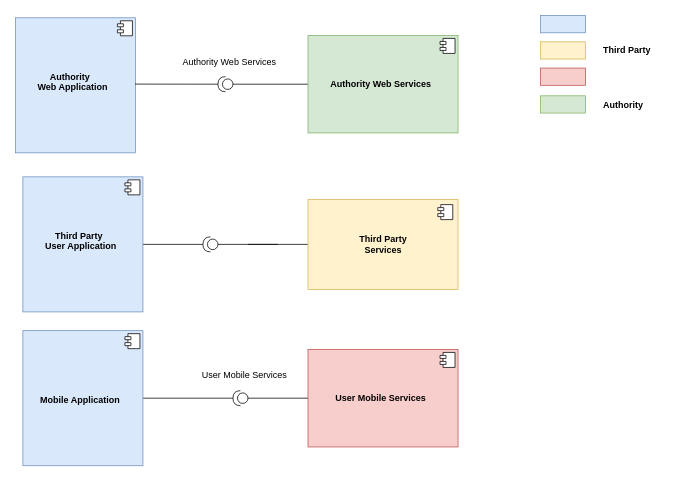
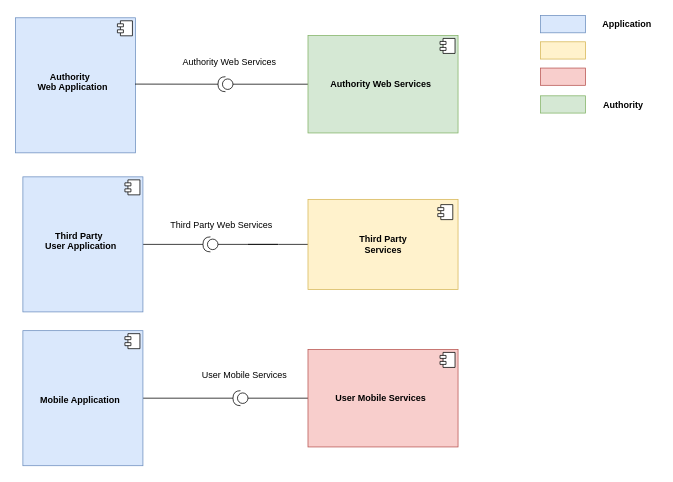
  <mxCell id="0" />
  <mxCell id="1" parent="0" />
  <mxCell id="2" value="&lt;br&gt;&lt;br&gt;&lt;br&gt;&lt;br&gt;&lt;b&gt;&lt;br&gt;&lt;/b&gt;&lt;b&gt;&amp;nbsp; &amp;nbsp; &amp;nbsp; &amp;nbsp; &amp;nbsp; &amp;nbsp; &amp;nbsp; Authority&lt;br&gt;&amp;nbsp; &amp;nbsp; &amp;nbsp; &amp;nbsp; &amp;nbsp;Web Application&lt;/b&gt;" style="align=left;overflow=fill;html=1;fillColor=#dae8fc;strokeColor=#6c8ebf;" parent="1" vertex="1"><mxGeometry x="20" y="23" width="160" height="180" as="geometry" /></mxCell>
  <mxCell id="3" value="" style="shape=component;jettyWidth=8;jettyHeight=4;" parent="2" vertex="1"><mxGeometry x="1" width="20" height="20" relative="1" as="geometry"><mxPoint x="-24" y="4" as="offset" /></mxGeometry></mxCell>
  <mxCell id="4" style="edgeStyle=orthogonalEdgeStyle;rounded=0;orthogonalLoop=1;jettySize=auto;html=1;endArrow=none;endFill=0;" parent="1" source="5" target="8" edge="1"><mxGeometry relative="1" as="geometry"><mxPoint x="320" y="530" as="targetPoint" /></mxGeometry></mxCell>
  <mxCell id="5" value="&lt;br&gt;&lt;br&gt;&lt;br&gt;&lt;br&gt;&lt;b&gt;&lt;br&gt;&lt;br&gt;&amp;nbsp; &amp;nbsp; &amp;nbsp; &amp;nbsp;Mobile Application&lt;br&gt;&lt;/b&gt;" style="align=left;overflow=fill;html=1;fillColor=#dae8fc;strokeColor=#6c8ebf;" parent="1" vertex="1"><mxGeometry x="30" y="440" width="160" height="180" as="geometry" /></mxCell>
  <mxCell id="6" value="" style="shape=component;jettyWidth=8;jettyHeight=4;" parent="5" vertex="1"><mxGeometry x="1" width="20" height="20" relative="1" as="geometry"><mxPoint x="-24" y="4" as="offset" /></mxGeometry></mxCell>
  <mxCell id="7" value="" style="edgeStyle=orthogonalEdgeStyle;rounded=0;orthogonalLoop=1;jettySize=auto;html=1;endArrow=none;endFill=0;" parent="1" source="8" edge="1"><mxGeometry relative="1" as="geometry"><mxPoint x="410" y="530" as="targetPoint" /></mxGeometry></mxCell>
  <mxCell id="8" value="" style="shape=providedRequiredInterface;html=1;verticalLabelPosition=bottom;rotation=180;" parent="1" vertex="1"><mxGeometry x="310" y="520" width="20" height="20" as="geometry" /></mxCell>
  <mxCell id="9" value="User Mobile Services" style="text;html=1;align=center;verticalAlign=middle;resizable=0;points=[];;autosize=1;" parent="1" vertex="1"><mxGeometry x="260" y="490" width="130" height="20" as="geometry" /></mxCell>
  <mxCell id="10" value="" style="shape=providedRequiredInterface;html=1;verticalLabelPosition=bottom;rotation=180;" parent="1" vertex="1"><mxGeometry x="290" y="101.5" width="20" height="20" as="geometry" /></mxCell>
  <mxCell id="11" value="Authority Web Services" style="text;html=1;align=center;verticalAlign=middle;resizable=0;points=[];;autosize=1;" parent="1" vertex="1"><mxGeometry x="235" y="71.5" width="140" height="20" as="geometry" /></mxCell>
  <mxCell id="12" value="" style="edgeStyle=orthogonalEdgeStyle;rounded=0;orthogonalLoop=1;jettySize=auto;html=1;endArrow=none;endFill=0;entryX=0;entryY=0.5;entryDx=0;entryDy=0;entryPerimeter=0;" parent="1" source="13" target="10" edge="1"><mxGeometry relative="1" as="geometry"><mxPoint x="350" y="113" as="targetPoint" /></mxGeometry></mxCell>
  <mxCell id="13" value="&lt;br&gt;&lt;br&gt;&lt;br&gt;&lt;br&gt;&lt;b&gt;&amp;nbsp; &amp;nbsp; &amp;nbsp; &amp;nbsp; &amp;nbsp;Authority Web Services&lt;br&gt;&lt;/b&gt;" style="align=left;overflow=fill;html=1;fillColor=#d5e8d4;strokeColor=#82b366;" parent="1" vertex="1"><mxGeometry x="410" y="46.5" width="200" height="130" as="geometry" /></mxCell>
  <mxCell id="14" value="" style="shape=component;jettyWidth=8;jettyHeight=4;" parent="13" vertex="1"><mxGeometry x="1" width="20" height="20" relative="1" as="geometry"><mxPoint x="-24" y="4" as="offset" /></mxGeometry></mxCell>
  <mxCell id="15" value="&lt;b&gt;&lt;br&gt;&lt;br&gt;&lt;br&gt;&lt;br&gt;&amp;nbsp; &amp;nbsp; &amp;nbsp; &amp;nbsp; &amp;nbsp; &amp;nbsp;User Mobile Services&lt;br&gt;&lt;/b&gt;" style="align=left;overflow=fill;html=1;fillColor=#f8cecc;strokeColor=#b85450;" parent="1" vertex="1"><mxGeometry x="410" y="465" width="200" height="130" as="geometry" /></mxCell>
  <mxCell id="16" value="" style="shape=component;jettyWidth=8;jettyHeight=4;" parent="15" vertex="1"><mxGeometry x="1" width="20" height="20" relative="1" as="geometry"><mxPoint x="-24" y="4" as="offset" /></mxGeometry></mxCell>
  <mxCell id="17" value="" style="rounded=0;whiteSpace=wrap;html=1;fillColor=#dae8fc;strokeColor=#6c8ebf;" parent="1" vertex="1"><mxGeometry x="720" y="20" width="60" height="23" as="geometry" /></mxCell>
  <mxCell id="18" value="" style="rounded=0;whiteSpace=wrap;html=1;fillColor=#f8cecc;strokeColor=#b85450;" parent="1" vertex="1"><mxGeometry x="720" y="90" width="60" height="23" as="geometry" /></mxCell>
  <mxCell id="19" value="" style="rounded=0;whiteSpace=wrap;html=1;fillColor=#fff2cc;strokeColor=#d6b656;" parent="1" vertex="1"><mxGeometry x="720" y="55" width="60" height="23" as="geometry" /></mxCell>
- <mxCell id="21" value="&lt;b&gt;Third Party&lt;/b&gt;" style="text;html=1;align=center;verticalAlign=middle;resizable=0;points=[];;autosize=1;" parent="1" vertex="1"><mxGeometry x="795" y="56.5" width="80" height="20" as="geometry" /></mxCell>
+ <mxCell id="20" value="&lt;b&gt;Application&lt;/b&gt;" style="text;html=1;align=center;verticalAlign=middle;resizable=0;points=[];;autosize=1;" parent="1" vertex="1"><mxGeometry x="795" y="21.5" width="80" height="20" as="geometry" /></mxCell>
  <mxCell id="22" value="" style="rounded=0;whiteSpace=wrap;html=1;fillColor=#d5e8d4;strokeColor=#82b366;" parent="1" vertex="1"><mxGeometry x="720" y="127" width="60" height="23" as="geometry" /></mxCell>
  <mxCell id="23" value="Authority" style="text;html=1;align=center;verticalAlign=middle;resizable=0;points=[];;autosize=1;fontStyle=1" parent="1" vertex="1"><mxGeometry x="795" y="130" width="70" height="20" as="geometry" /></mxCell>
  <mxCell id="24" value="" style="edgeStyle=orthogonalEdgeStyle;rounded=0;orthogonalLoop=1;jettySize=auto;html=1;endArrow=none;endFill=0;" parent="1" source="25" edge="1"><mxGeometry relative="1" as="geometry"><mxPoint x="330" y="325" as="targetPoint" /></mxGeometry></mxCell>
  <mxCell id="25" value="&lt;b&gt;Third Party&lt;br&gt;Services&lt;br&gt;&lt;/b&gt;" style="html=1;fillColor=#fff2cc;strokeColor=#d6b656;" parent="1" vertex="1"><mxGeometry x="410" y="265" width="200" height="120" as="geometry" /></mxCell>
  <mxCell id="26" value="" style="shape=component;jettyWidth=8;jettyHeight=4;" parent="25" vertex="1"><mxGeometry x="1" width="20" height="20" relative="1" as="geometry"><mxPoint x="-27" y="7" as="offset" /></mxGeometry></mxCell>
  <mxCell id="27" value="" style="edgeStyle=orthogonalEdgeStyle;rounded=0;orthogonalLoop=1;jettySize=auto;html=1;endArrow=none;endFill=0;" parent="1" source="28" edge="1"><mxGeometry relative="1" as="geometry"><mxPoint x="370" y="325" as="targetPoint" /></mxGeometry></mxCell>
  <mxCell id="28" value="" style="shape=providedRequiredInterface;html=1;verticalLabelPosition=bottom;rotation=-180;" parent="1" vertex="1"><mxGeometry x="270" y="315" width="20" height="20" as="geometry" /></mxCell>
+ <mxCell id="29" value="Third Party Web Services" style="text;html=1;resizable=0;points=[];autosize=1;align=left;verticalAlign=top;spacingTop=-4;" parent="1" vertex="1"><mxGeometry x="225" y="290" width="150" height="20" as="geometry" /></mxCell>
  <mxCell id="30" value="" style="edgeStyle=orthogonalEdgeStyle;rounded=0;orthogonalLoop=1;jettySize=auto;html=1;endArrow=none;endFill=0;" parent="1" source="31" target="28" edge="1"><mxGeometry relative="1" as="geometry" /></mxCell>
  <mxCell id="31" value="&lt;br&gt;&lt;br&gt;&lt;br&gt;&lt;br&gt;&lt;b&gt;&lt;br&gt;&lt;/b&gt;&lt;b&gt;&amp;nbsp; &amp;nbsp; &amp;nbsp; &amp;nbsp; &amp;nbsp; &amp;nbsp; &amp;nbsp;Third Party&lt;br&gt;&amp;nbsp; &amp;nbsp; &amp;nbsp; &amp;nbsp; &amp;nbsp;User Application&lt;/b&gt;" style="align=left;overflow=fill;html=1;fillColor=#dae8fc;strokeColor=#6c8ebf;" parent="1" vertex="1"><mxGeometry x="30" y="235" width="160" height="180" as="geometry" /></mxCell>
  <mxCell id="32" value="" style="shape=component;jettyWidth=8;jettyHeight=4;" parent="31" vertex="1"><mxGeometry x="1" width="20" height="20" relative="1" as="geometry"><mxPoint x="-24" y="4" as="offset" /></mxGeometry></mxCell>
  <mxCell id="33" value="" style="endArrow=none;html=1;exitX=1;exitY=0.5;exitDx=0;exitDy=0;exitPerimeter=0;entryX=0.997;entryY=0.491;entryDx=0;entryDy=0;entryPerimeter=0;" edge="1" parent="1" source="10" target="2"><mxGeometry width="50" height="50" relative="1" as="geometry"><mxPoint x="140" y="690" as="sourcePoint" /><mxPoint x="190" y="640" as="targetPoint" /></mxGeometry></mxCell>
